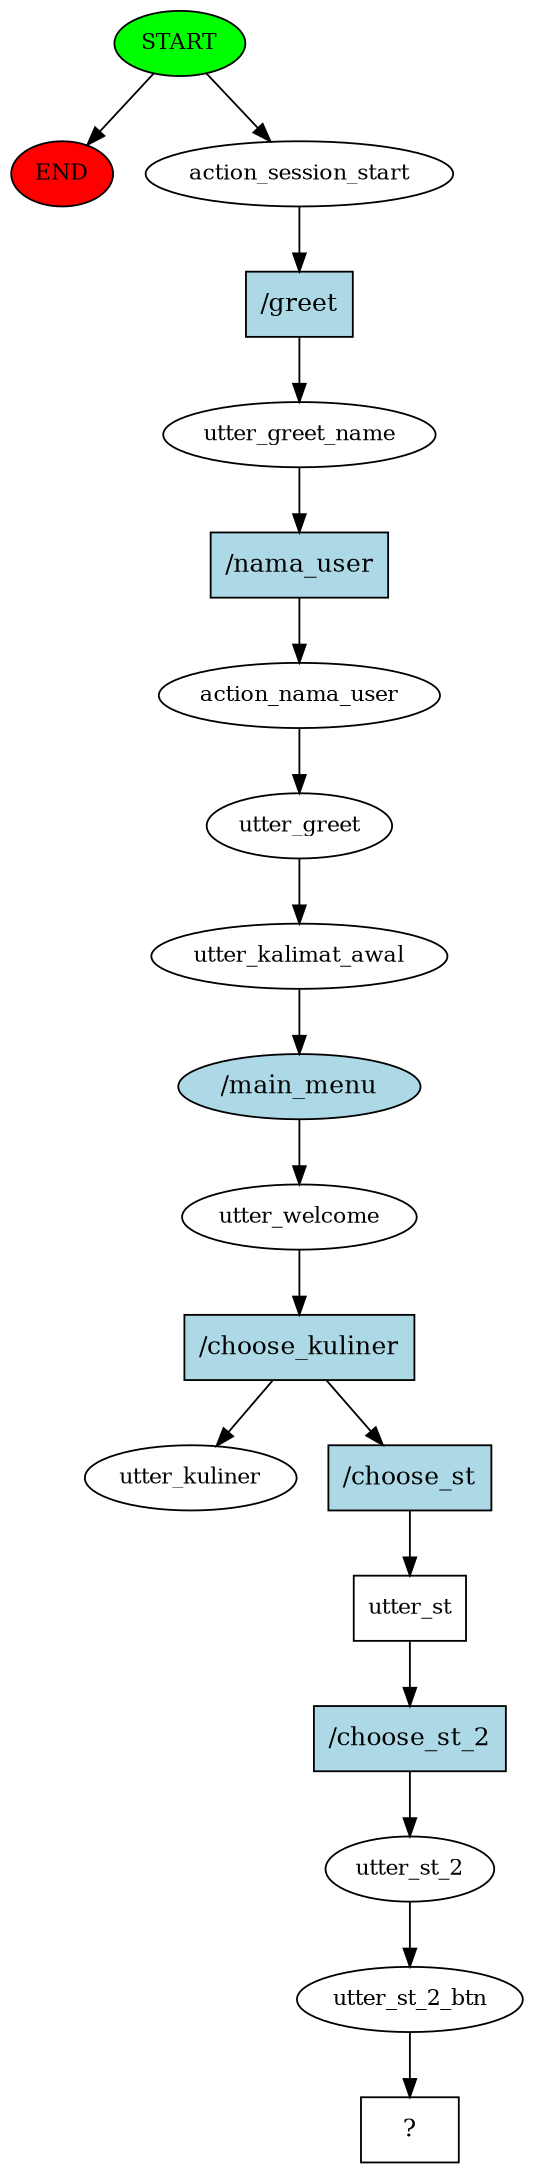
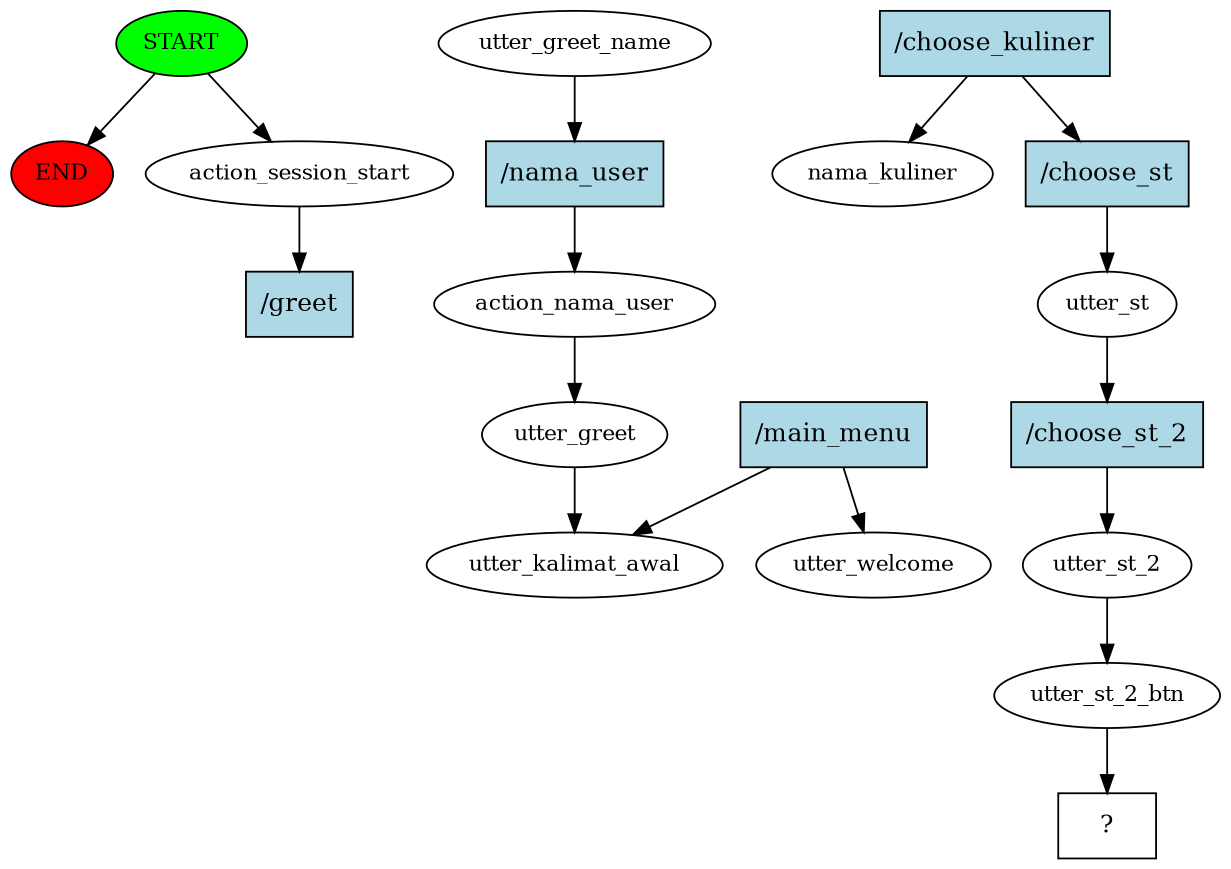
  digraph {
    node [fontsize=12]
    n1 [fillcolor=green label=START style=filled]
    n2 [fillcolor=red label=END style=filled]
    n3 [label=action_session_start]
    n4 [fillcolor=lightblue label="/greet" shape=rect style=filled fontsize=""]
    n5 [label=utter_greet_name]
    n6 [fillcolor=lightblue label="/nama_user" shape=rect style=filled fontsize=""]
    n7 [label=action_nama_user]
    n8 [label=utter_greet]
    n9 [label=utter_kalimat_awal]
-   n10 [fillcolor=lightblue label="/main_menu" shape=ellipse style=filled fontsize=""]
+   n10 [fillcolor=lightblue label="/main_menu" shape=rect style=filled fontsize=""]
    n11 [label=utter_welcome]
    n12 [fillcolor=lightblue label="/choose_kuliner" shape=rect style=filled fontsize=""]
-   n13 [label=utter_kuliner]
+   n13 [label=nama_kuliner]
    n14 [fillcolor=lightblue label="/choose_st" shape=rect style=filled fontsize=""]
-   n15 [label=utter_st shape=box]
+   n15 [label=utter_st]
    n16 [fillcolor=lightblue label="/choose_st_2" shape=rect style=filled fontsize=""]
    n17 [label=utter_st_2]
    n18 [label=utter_st_2_btn]
    n19 [label="  ?  " shape=rect fontsize=""]
    n1 -> n2
    n1 -> n3
    n3 -> n4
-   n4 -> n5
    n5 -> n6
    n6 -> n7
    n7 -> n8
    n8 -> n9
-   n9 -> n10
+   n10 -> n9
    n10 -> n11
-   n11 -> n12
    n12 -> n13
    n12 -> n14
    n14 -> n15
    n15 -> n16
    n16 -> n17
    n17 -> n18
    n18 -> n19
  }
